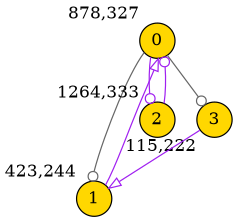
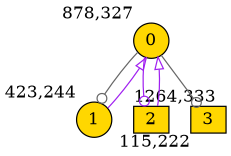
  digraph {
    bgcolor=white
    node [fillcolor=gold fixedsize=true shape=circle style=filled]
    edge [arrowhead=odot color=purple]
    0 [height=0.3 width=0.4 xlabel="878,327"]
    1 [height=0.3 width=0.4 xlabel="423,244"]
-   2 [height=0.3 width=0.4 xlabel="1264,333"]
-   3 [height=0.3 width=0.4 xlabel="115,222"]
+   2 [height=0.3 shape=box width=0.4 xlabel="1264,333"]
+   3 [height=0.3 shape=box width=0.4 xlabel="115,222"]
    0 -> 1 [color=gray40]
    0 -> 2
    0 -> 3 [color=gray40]
    1 -> 0 [arrowhead=onormal]
-   2 -> 0
-   3 -> 1 [arrowhead=onormal]
+   2 -> 0 [arrowhead=onormal]
  }
